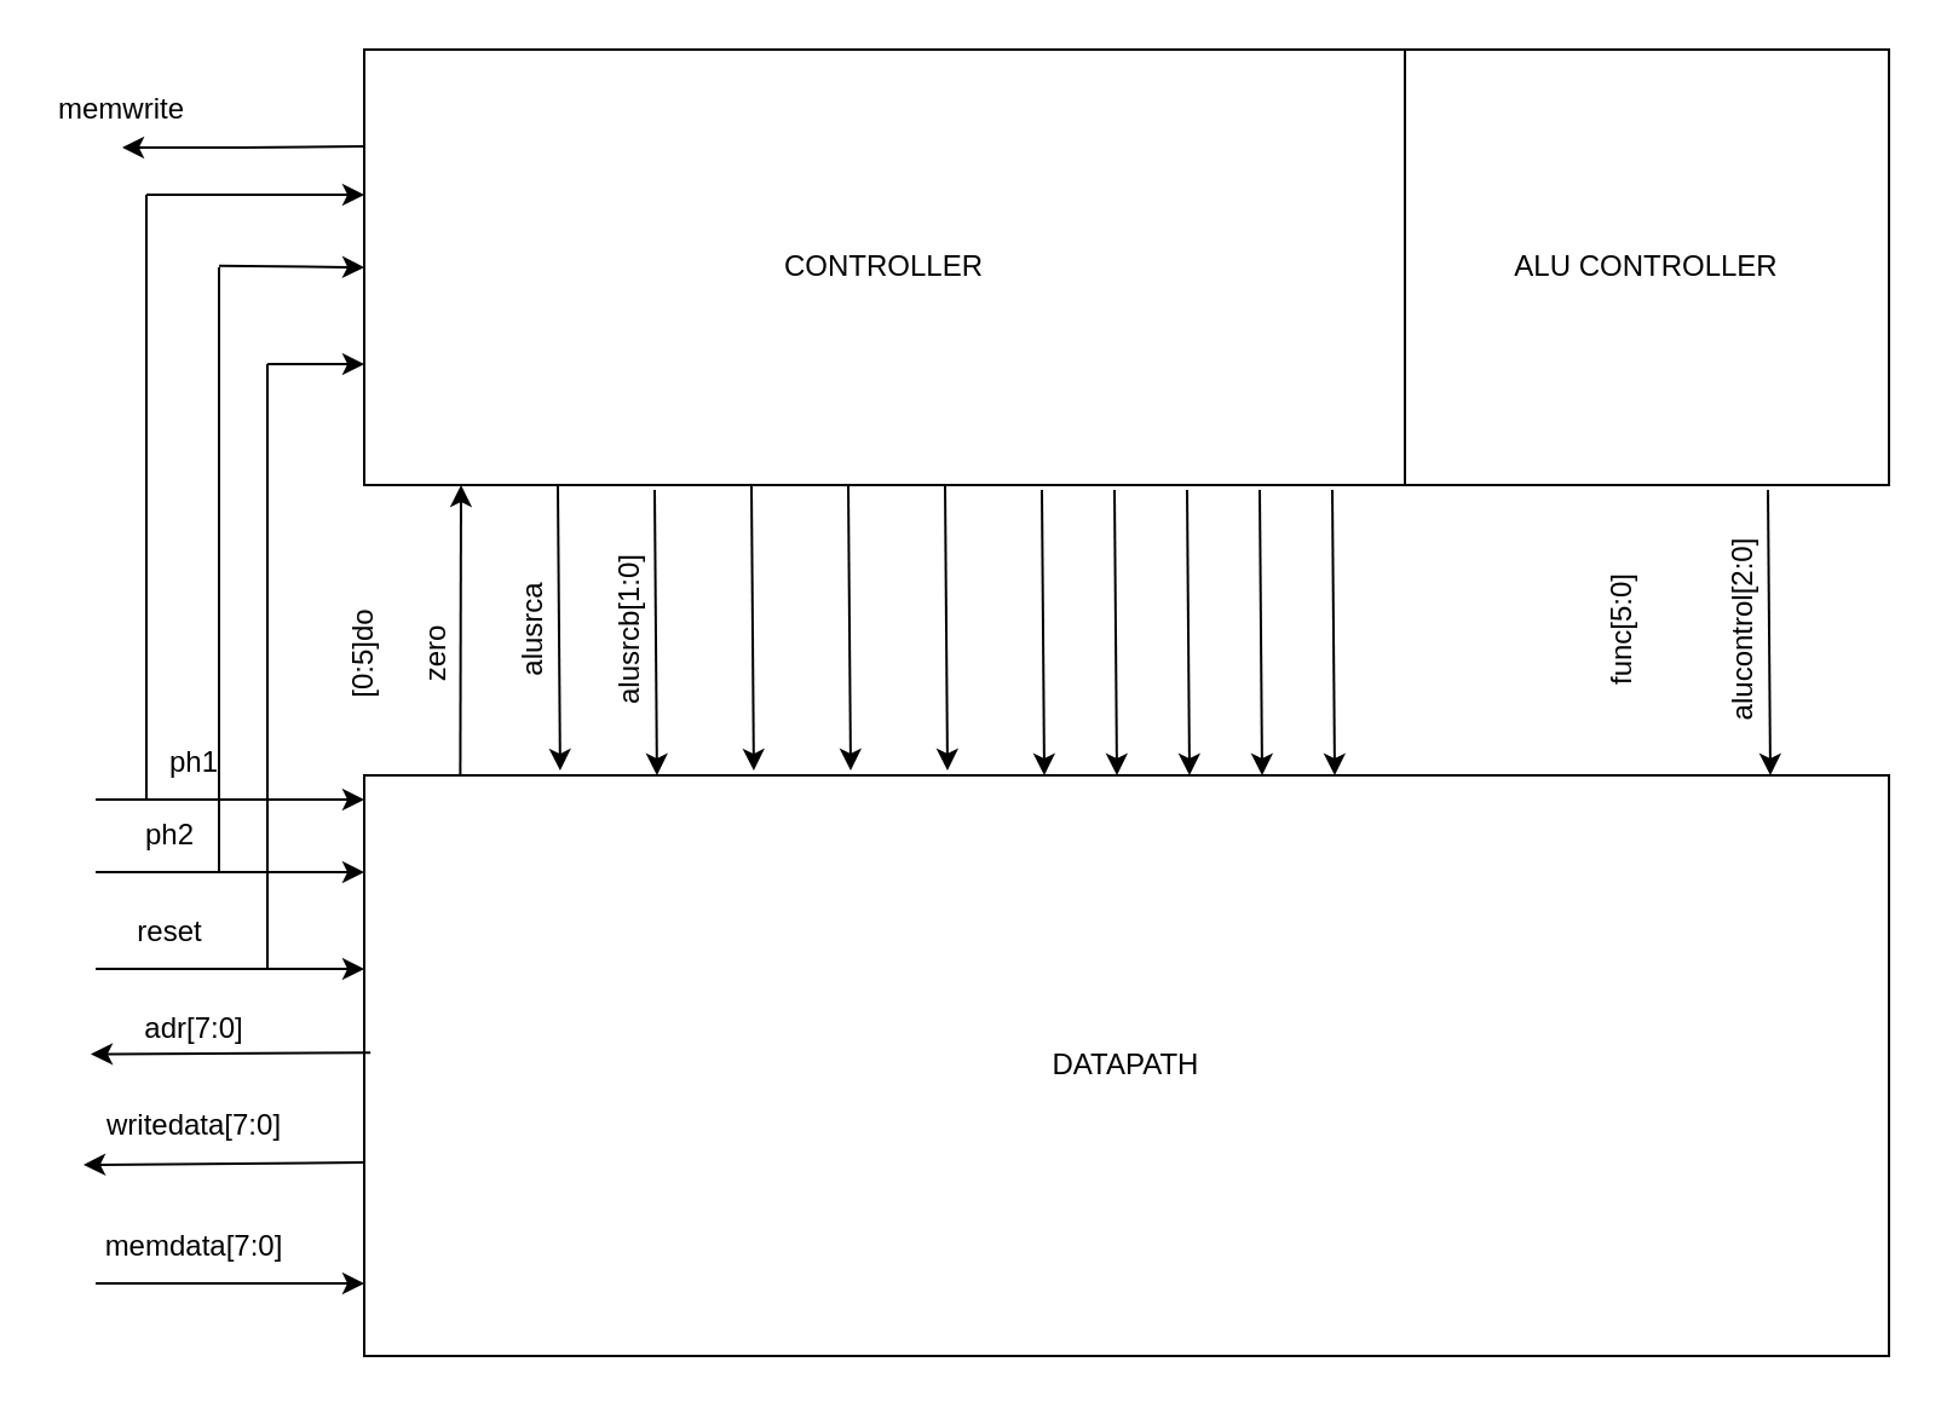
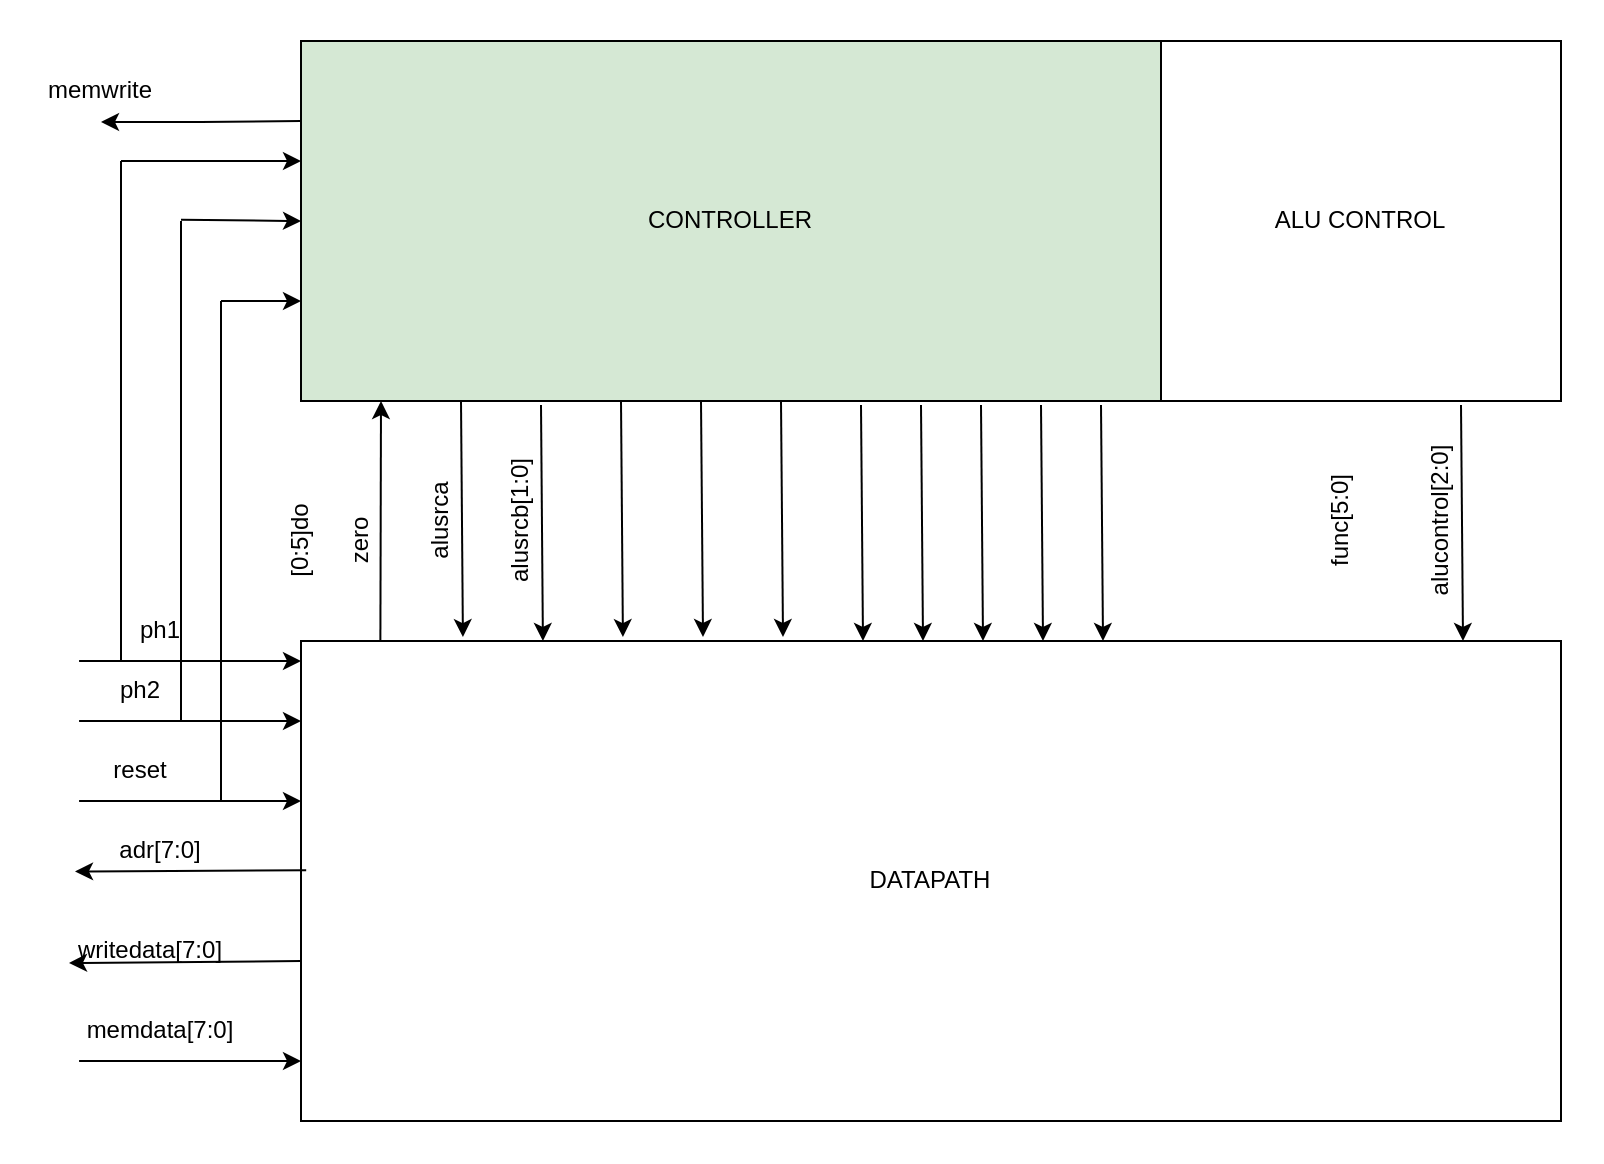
  <mxCell id="0" />
  <mxCell id="1" parent="0" />
- <mxCell id="2" value="CONTROLLER" style="rounded=0;whiteSpace=wrap;html=1;" vertex="1" parent="1"><mxGeometry x="150" y="20" width="430" height="180" as="geometry" /></mxCell>
- <mxCell id="3" value="ALU CONTROLLER" style="rounded=0;whiteSpace=wrap;html=1;" vertex="1" parent="1"><mxGeometry x="580" y="20" width="200" height="180" as="geometry" /></mxCell>
+ <mxCell id="2" value="CONTROLLER" style="rounded=0;whiteSpace=wrap;html=1;fillColor=#d5e8d4;" vertex="1" parent="1"><mxGeometry x="150" y="20" width="430" height="180" as="geometry" /></mxCell>
+ <mxCell id="3" value="ALU CONTROL" style="rounded=0;whiteSpace=wrap;html=1;" vertex="1" parent="1"><mxGeometry x="580" y="20" width="200" height="180" as="geometry" /></mxCell>
  <mxCell id="4" value="" style="endArrow=classic;html=1;rounded=0;" edge="1" parent="1"><mxGeometry width="50" height="50" relative="1" as="geometry"><mxPoint x="150" y="60" as="sourcePoint" /><mxPoint x="50" y="60.5" as="targetPoint" /><Array as="points"><mxPoint x="100" y="60.5" /></Array></mxGeometry></mxCell>
  <mxCell id="5" value="memwrite" style="text;html=1;strokeColor=none;fillColor=none;align=center;verticalAlign=middle;whiteSpace=wrap;rounded=0;" vertex="1" parent="1"><mxGeometry x="20" y="30" width="60" height="30" as="geometry" /></mxCell>
  <mxCell id="6" value="DATAPATH" style="rounded=0;whiteSpace=wrap;html=1;" vertex="1" parent="1"><mxGeometry x="150" y="320" width="630" height="240" as="geometry" /></mxCell>
  <mxCell id="7" value="" style="endArrow=classic;html=1;rounded=0;exitX=0.59;exitY=1.02;exitDx=0;exitDy=0;exitPerimeter=0;entryX=0.877;entryY=-0.018;entryDx=0;entryDy=0;entryPerimeter=0;" edge="1" parent="1"><mxGeometry width="50" height="50" relative="1" as="geometry"><mxPoint x="310" y="200" as="sourcePoint" /><mxPoint x="310.96" y="318.02" as="targetPoint" /></mxGeometry></mxCell>
  <mxCell id="8" value="" style="endArrow=classic;html=1;rounded=0;exitX=0.59;exitY=1.02;exitDx=0;exitDy=0;exitPerimeter=0;entryX=0.877;entryY=-0.018;entryDx=0;entryDy=0;entryPerimeter=0;" edge="1" parent="1"><mxGeometry width="50" height="50" relative="1" as="geometry"><mxPoint x="350" y="200" as="sourcePoint" /><mxPoint x="351" y="318" as="targetPoint" /></mxGeometry></mxCell>
  <mxCell id="9" value="" style="endArrow=classic;html=1;rounded=0;exitX=0.59;exitY=1.02;exitDx=0;exitDy=0;exitPerimeter=0;entryX=0.877;entryY=-0.018;entryDx=0;entryDy=0;entryPerimeter=0;" edge="1" parent="1"><mxGeometry width="50" height="50" relative="1" as="geometry"><mxPoint x="390" y="200" as="sourcePoint" /><mxPoint x="391" y="318" as="targetPoint" /></mxGeometry></mxCell>
  <mxCell id="10" value="" style="endArrow=classic;html=1;rounded=0;exitX=0.59;exitY=1.02;exitDx=0;exitDy=0;exitPerimeter=0;entryX=0.877;entryY=-0.018;entryDx=0;entryDy=0;entryPerimeter=0;" edge="1" parent="1"><mxGeometry width="50" height="50" relative="1" as="geometry"><mxPoint x="430" y="202" as="sourcePoint" /><mxPoint x="431" y="320" as="targetPoint" /></mxGeometry></mxCell>
  <mxCell id="11" value="" style="endArrow=classic;html=1;rounded=0;exitX=0.59;exitY=1.02;exitDx=0;exitDy=0;exitPerimeter=0;entryX=0.877;entryY=-0.018;entryDx=0;entryDy=0;entryPerimeter=0;" edge="1" parent="1"><mxGeometry width="50" height="50" relative="1" as="geometry"><mxPoint x="490" y="202" as="sourcePoint" /><mxPoint x="491" y="320" as="targetPoint" /></mxGeometry></mxCell>
  <mxCell id="12" value="" style="endArrow=classic;html=1;rounded=0;exitX=0.59;exitY=1.02;exitDx=0;exitDy=0;exitPerimeter=0;entryX=0.877;entryY=-0.018;entryDx=0;entryDy=0;entryPerimeter=0;" edge="1" parent="1"><mxGeometry width="50" height="50" relative="1" as="geometry"><mxPoint x="460" y="202" as="sourcePoint" /><mxPoint x="461" y="320" as="targetPoint" /></mxGeometry></mxCell>
  <mxCell id="13" value="" style="endArrow=classic;html=1;rounded=0;exitX=0.59;exitY=1.02;exitDx=0;exitDy=0;exitPerimeter=0;entryX=0.877;entryY=-0.018;entryDx=0;entryDy=0;entryPerimeter=0;" edge="1" parent="1"><mxGeometry width="50" height="50" relative="1" as="geometry"><mxPoint x="520" y="202" as="sourcePoint" /><mxPoint x="521" y="320" as="targetPoint" /></mxGeometry></mxCell>
  <mxCell id="14" value="" style="endArrow=classic;html=1;rounded=0;exitX=0.59;exitY=1.02;exitDx=0;exitDy=0;exitPerimeter=0;entryX=0.877;entryY=-0.018;entryDx=0;entryDy=0;entryPerimeter=0;" edge="1" parent="1"><mxGeometry width="50" height="50" relative="1" as="geometry"><mxPoint x="550" y="202" as="sourcePoint" /><mxPoint x="551" y="320" as="targetPoint" /></mxGeometry></mxCell>
  <mxCell id="15" value="" style="endArrow=classic;html=1;rounded=0;exitX=0.59;exitY=1.02;exitDx=0;exitDy=0;exitPerimeter=0;entryX=0.877;entryY=-0.018;entryDx=0;entryDy=0;entryPerimeter=0;" edge="1" parent="1"><mxGeometry width="50" height="50" relative="1" as="geometry"><mxPoint x="230" y="200" as="sourcePoint" /><mxPoint x="230.96" y="318.02" as="targetPoint" /></mxGeometry></mxCell>
  <mxCell id="16" value="" style="endArrow=classic;html=1;rounded=0;exitX=0.59;exitY=1.02;exitDx=0;exitDy=0;exitPerimeter=0;entryX=0.877;entryY=-0.018;entryDx=0;entryDy=0;entryPerimeter=0;" edge="1" parent="1"><mxGeometry width="50" height="50" relative="1" as="geometry"><mxPoint x="270" y="201.98" as="sourcePoint" /><mxPoint x="270.96" y="320" as="targetPoint" /></mxGeometry></mxCell>
  <mxCell id="17" value="" style="endArrow=classic;html=1;rounded=0;entryX=0.877;entryY=-0.018;entryDx=0;entryDy=0;entryPerimeter=0;" edge="1" parent="1"><mxGeometry width="50" height="50" relative="1" as="geometry"><mxPoint x="39.04" y="330" as="sourcePoint" /><mxPoint x="150" y="330" as="targetPoint" /></mxGeometry></mxCell>
  <mxCell id="18" value="" style="endArrow=classic;html=1;rounded=0;entryX=0.877;entryY=-0.018;entryDx=0;entryDy=0;entryPerimeter=0;" edge="1" parent="1"><mxGeometry width="50" height="50" relative="1" as="geometry"><mxPoint x="39.04" y="360" as="sourcePoint" /><mxPoint x="150" y="360" as="targetPoint" /></mxGeometry></mxCell>
  <mxCell id="19" value="" style="endArrow=classic;html=1;rounded=0;entryX=0.877;entryY=-0.018;entryDx=0;entryDy=0;entryPerimeter=0;" edge="1" parent="1"><mxGeometry width="50" height="50" relative="1" as="geometry"><mxPoint x="39.04" y="400" as="sourcePoint" /><mxPoint x="150" y="400" as="targetPoint" /></mxGeometry></mxCell>
  <mxCell id="20" value="" style="endArrow=classic;html=1;rounded=0;entryX=0.877;entryY=-0.018;entryDx=0;entryDy=0;entryPerimeter=0;" edge="1" parent="1"><mxGeometry width="50" height="50" relative="1" as="geometry"><mxPoint x="60" y="80" as="sourcePoint" /><mxPoint x="150" y="80" as="targetPoint" /></mxGeometry></mxCell>
  <mxCell id="21" value="" style="endArrow=none;html=1;rounded=0;" edge="1" parent="1"><mxGeometry width="50" height="50" relative="1" as="geometry"><mxPoint x="60" y="330" as="sourcePoint" /><mxPoint x="60" y="80" as="targetPoint" /></mxGeometry></mxCell>
  <mxCell id="22" value="" style="endArrow=none;html=1;rounded=0;" edge="1" parent="1"><mxGeometry width="50" height="50" relative="1" as="geometry"><mxPoint x="90" y="360" as="sourcePoint" /><mxPoint x="90" y="110" as="targetPoint" /></mxGeometry></mxCell>
  <mxCell id="23" value="" style="endArrow=classic;html=1;rounded=0;" edge="1" parent="1"><mxGeometry width="50" height="50" relative="1" as="geometry"><mxPoint x="90" y="109.41" as="sourcePoint" /><mxPoint x="150" y="110" as="targetPoint" /></mxGeometry></mxCell>
  <mxCell id="24" value="" style="endArrow=none;html=1;rounded=0;" edge="1" parent="1"><mxGeometry width="50" height="50" relative="1" as="geometry"><mxPoint x="110" y="400" as="sourcePoint" /><mxPoint x="110" y="150" as="targetPoint" /></mxGeometry></mxCell>
  <mxCell id="25" value="" style="endArrow=classic;html=1;rounded=0;" edge="1" parent="1"><mxGeometry width="50" height="50" relative="1" as="geometry"><mxPoint x="110" y="150" as="sourcePoint" /><mxPoint x="150" y="150" as="targetPoint" /></mxGeometry></mxCell>
  <mxCell id="26" value="" style="endArrow=classic;html=1;rounded=0;entryX=0.877;entryY=-0.018;entryDx=0;entryDy=0;entryPerimeter=0;" edge="1" parent="1"><mxGeometry width="50" height="50" relative="1" as="geometry"><mxPoint x="39.04" y="530" as="sourcePoint" /><mxPoint x="150" y="530" as="targetPoint" /></mxGeometry></mxCell>
  <mxCell id="27" value="" style="endArrow=classic;html=1;rounded=0;exitX=-0.007;exitY=0.664;exitDx=0;exitDy=0;exitPerimeter=0;" edge="1" parent="1"><mxGeometry width="50" height="50" relative="1" as="geometry"><mxPoint x="152.59" y="434.59" as="sourcePoint" /><mxPoint x="37" y="435.23" as="targetPoint" /></mxGeometry></mxCell>
  <mxCell id="28" value="" style="endArrow=classic;html=1;rounded=0;exitX=-0.007;exitY=0.664;exitDx=0;exitDy=0;exitPerimeter=0;" edge="1" parent="1"><mxGeometry width="50" height="50" relative="1" as="geometry"><mxPoint x="150" y="480" as="sourcePoint" /><mxPoint x="34" y="481" as="targetPoint" /></mxGeometry></mxCell>
  <mxCell id="29" value="" style="endArrow=classic;html=1;rounded=0;exitX=0.063;exitY=0;exitDx=0;exitDy=0;exitPerimeter=0;" edge="1" parent="1" source="6"><mxGeometry width="50" height="50" relative="1" as="geometry"><mxPoint x="192" y="310" as="sourcePoint" /><mxPoint x="190" y="200" as="targetPoint" /></mxGeometry></mxCell>
  <mxCell id="30" value="" style="endArrow=classic;html=1;rounded=0;exitX=0.59;exitY=1.02;exitDx=0;exitDy=0;exitPerimeter=0;entryX=0.877;entryY=-0.018;entryDx=0;entryDy=0;entryPerimeter=0;" edge="1" parent="1"><mxGeometry width="50" height="50" relative="1" as="geometry"><mxPoint x="730" y="202" as="sourcePoint" /><mxPoint x="731" y="320" as="targetPoint" /></mxGeometry></mxCell>
  <mxCell id="31" value="ph1" style="text;html=1;strokeColor=none;fillColor=none;align=center;verticalAlign=middle;whiteSpace=wrap;rounded=0;" vertex="1" parent="1"><mxGeometry x="50" y="300" width="60" height="30" as="geometry" /></mxCell>
  <mxCell id="32" value="ph2" style="text;html=1;strokeColor=none;fillColor=none;align=center;verticalAlign=middle;whiteSpace=wrap;rounded=0;" vertex="1" parent="1"><mxGeometry x="40" y="330" width="60" height="30" as="geometry" /></mxCell>
  <mxCell id="33" value="reset" style="text;html=1;strokeColor=none;fillColor=none;align=center;verticalAlign=middle;whiteSpace=wrap;rounded=0;" vertex="1" parent="1"><mxGeometry x="40" y="370" width="60" height="30" as="geometry" /></mxCell>
  <mxCell id="34" value="adr[7:0]" style="text;html=1;strokeColor=none;fillColor=none;align=center;verticalAlign=middle;whiteSpace=wrap;rounded=0;" vertex="1" parent="1"><mxGeometry x="50" y="410" width="60" height="30" as="geometry" /></mxCell>
- <mxCell id="35" value="writedata[7:0]" style="text;html=1;strokeColor=none;fillColor=none;align=center;verticalAlign=middle;whiteSpace=wrap;rounded=0;" vertex="1" parent="1"><mxGeometry x="50" y="450" width="60" height="30" as="geometry" /></mxCell>
+ <mxCell id="35" value="writedata[7:0]" style="text;html=1;strokeColor=none;fillColor=none;align=center;verticalAlign=middle;whiteSpace=wrap;rounded=0;" vertex="1" parent="1"><mxGeometry x="45" y="460" width="60" height="30" as="geometry" /></mxCell>
  <mxCell id="36" value="memdata[7:0]" style="text;html=1;strokeColor=none;fillColor=none;align=center;verticalAlign=middle;whiteSpace=wrap;rounded=0;" vertex="1" parent="1"><mxGeometry x="50" y="500" width="60" height="30" as="geometry" /></mxCell>
  <mxCell id="37" value="[0:5]do" style="text;html=1;strokeColor=none;fillColor=none;align=center;verticalAlign=middle;whiteSpace=wrap;rounded=0;rotation=-90;" vertex="1" parent="1"><mxGeometry x="120" y="260" width="60" height="20" as="geometry" /></mxCell>
  <mxCell id="38" value="zero&lt;br&gt;" style="text;html=1;strokeColor=none;fillColor=none;align=center;verticalAlign=middle;whiteSpace=wrap;rounded=0;rotation=-90;" vertex="1" parent="1"><mxGeometry x="150" y="260" width="60" height="20" as="geometry" /></mxCell>
  <mxCell id="39" value="func[5:0]" style="text;html=1;strokeColor=none;fillColor=none;align=center;verticalAlign=middle;whiteSpace=wrap;rounded=0;rotation=-90;" vertex="1" parent="1"><mxGeometry x="640" y="250" width="60" height="20" as="geometry" /></mxCell>
  <mxCell id="40" value="alucontrol[2:0]&lt;br&gt;" style="text;html=1;strokeColor=none;fillColor=none;align=center;verticalAlign=middle;whiteSpace=wrap;rounded=0;rotation=-90;" vertex="1" parent="1"><mxGeometry x="690" y="250" width="60" height="20" as="geometry" /></mxCell>
  <mxCell id="41" value="alusrca&lt;br&gt;" style="text;html=1;strokeColor=none;fillColor=none;align=center;verticalAlign=middle;whiteSpace=wrap;rounded=0;rotation=-90;" vertex="1" parent="1"><mxGeometry x="190" y="250" width="60" height="20" as="geometry" /></mxCell>
  <mxCell id="42" value="alusrcb[1:0]" style="text;html=1;strokeColor=none;fillColor=none;align=center;verticalAlign=middle;whiteSpace=wrap;rounded=0;rotation=-90;" vertex="1" parent="1"><mxGeometry x="230" y="250" width="60" height="20" as="geometry" /></mxCell>
